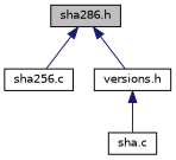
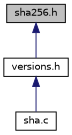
  digraph {
    node [color=black fillcolor=white fontname=Helvetica fontsize=10 shape=record style=filled]
    edge [color=midnightblue dir=back fontname=Helvetica fontsize=10 labelfontname=Helvetica labelfontsize=10 style=solid]
-   n1 [fillcolor=grey75 fontcolor=black height=0.2 label="sha286.h" width=0.4]
-   n2 [height=0.2 label="sha256.c" width=0.4]
+   n1 [fillcolor=grey75 fontcolor=black height=0.2 label="sha256.h" width=0.4]
    n3 [height=0.2 label="versions.h" width=0.4]
    n4 [height=0.2 label="sha.c" width=0.4]
-   n1 -> n2
    n1 -> n3
    n3 -> n4
  }
